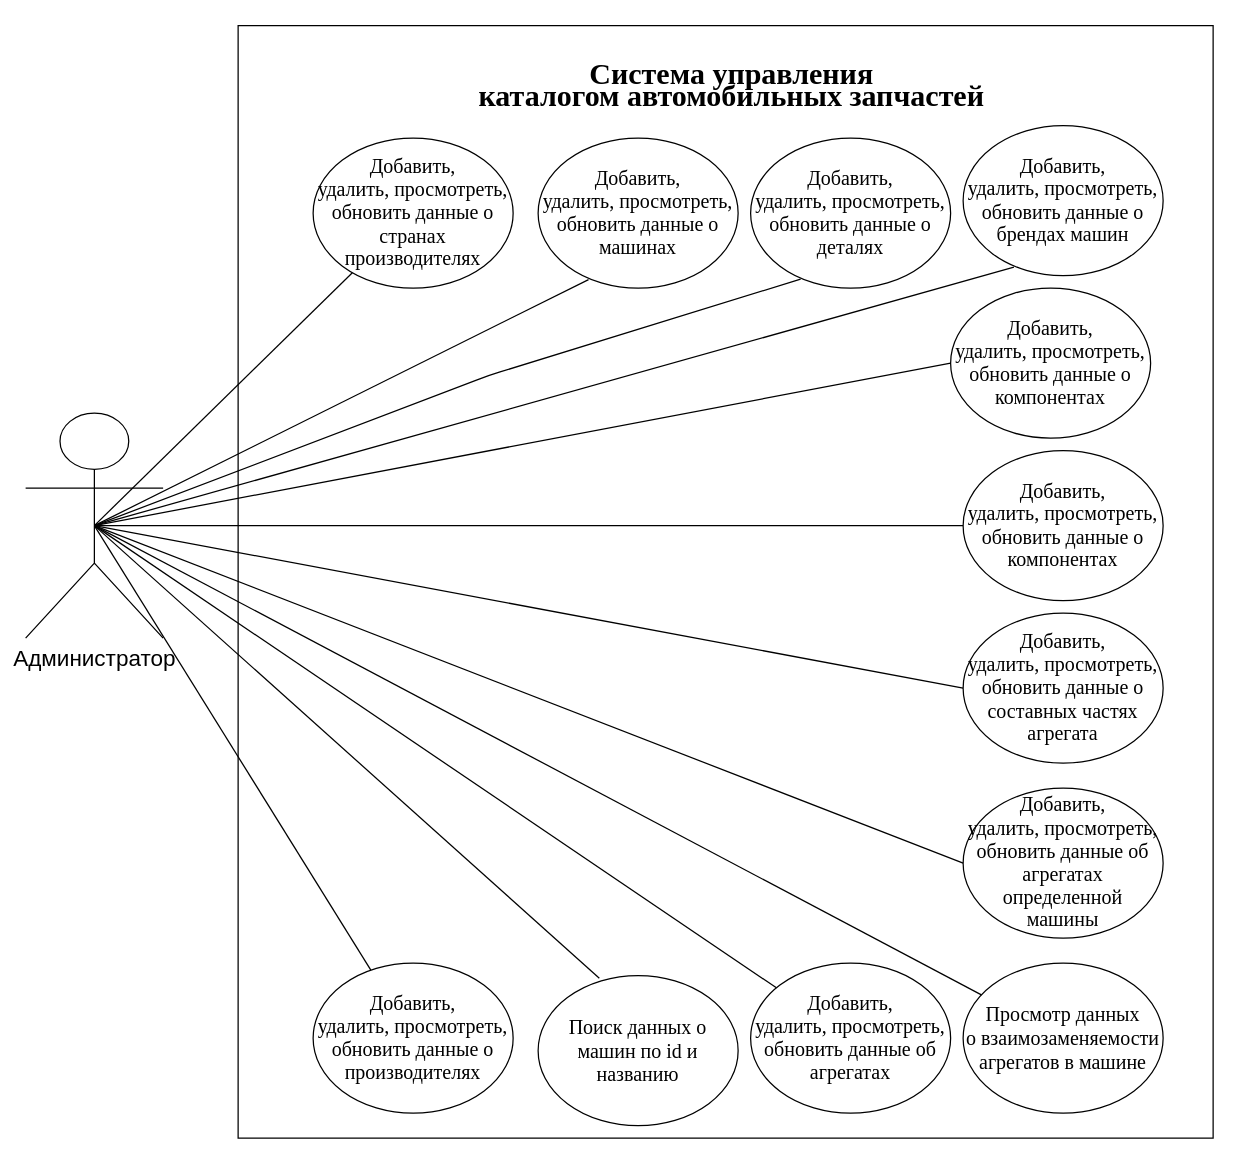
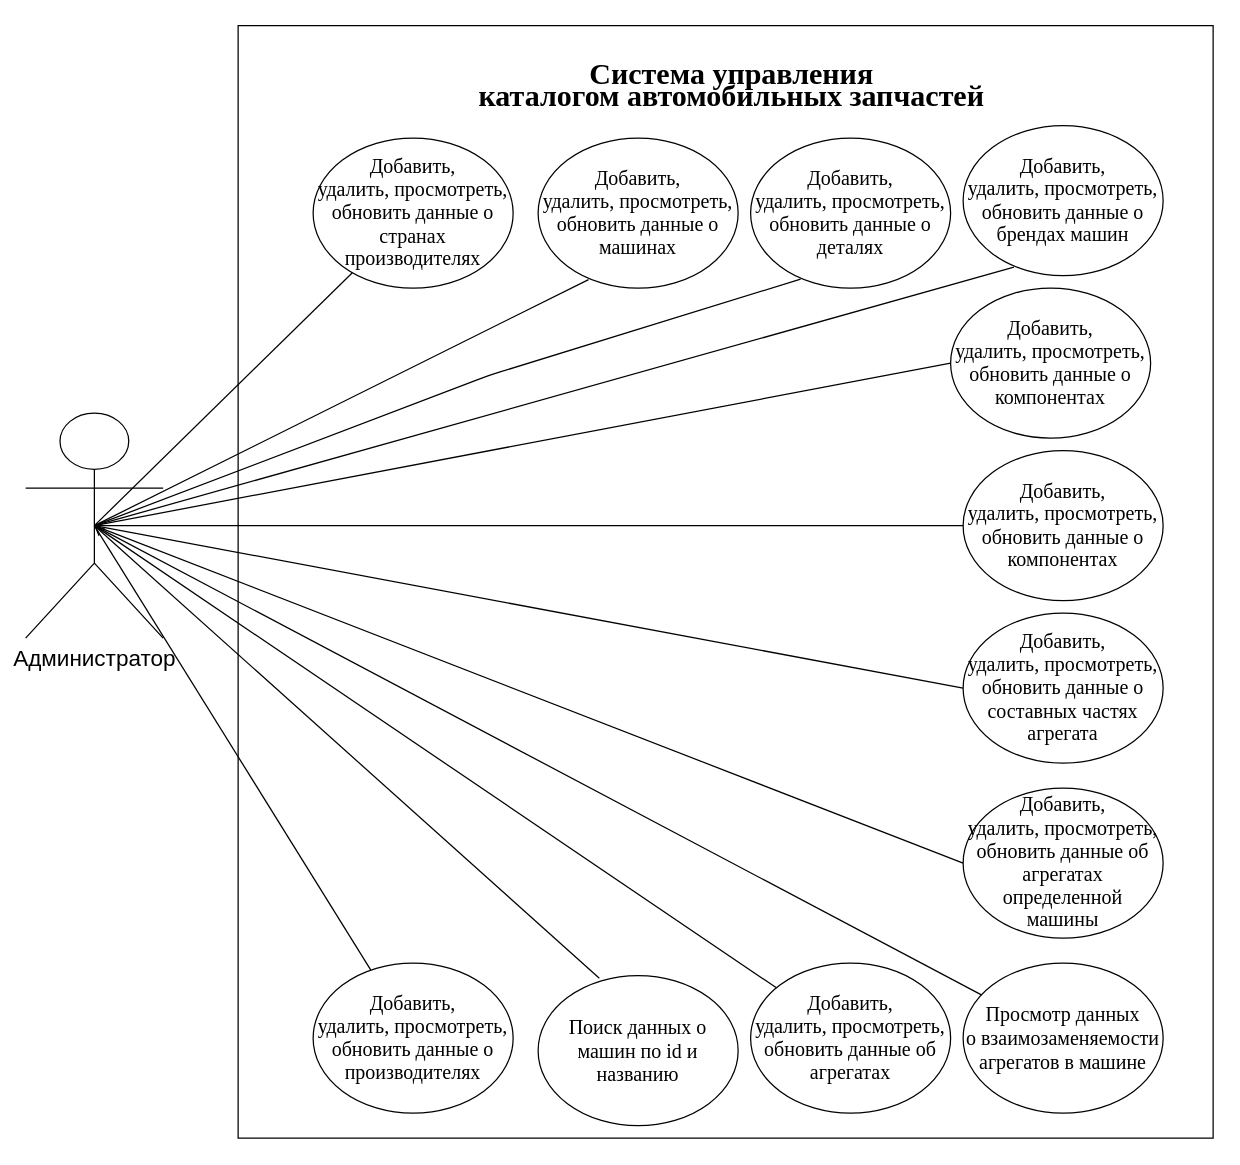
  <mxCell id="0" />
  <mxCell id="1" parent="0" />
  <mxCell id="2" value="" style="rounded=0;whiteSpace=wrap;html=1;" vertex="1" parent="1"><mxGeometry x="190" y="20" width="780" height="890" as="geometry" /></mxCell>
  <mxCell id="3" value="&lt;font style=&quot;font-size: 18px&quot;&gt;Администратор&lt;/font&gt;" style="shape=umlActor;verticalLabelPosition=bottom;verticalAlign=top;html=1;outlineConnect=0;" vertex="1" parent="1"><mxGeometry x="20" y="330" width="110" height="180" as="geometry" /></mxCell>
  <mxCell id="4" value="&lt;span lang=&quot;RU&quot; style=&quot;font-size: 12.0pt ; line-height: 115% ; font-family: &amp;#34;times new roman&amp;#34; , serif&quot;&gt;Добавить,&lt;br&gt;удалить, просмотреть, обновить данные о странах производителях&lt;/span&gt;" style="ellipse;whiteSpace=wrap;html=1;" vertex="1" parent="1"><mxGeometry x="250" y="110" width="160" height="120" as="geometry" /></mxCell>
  <mxCell id="5" value="&lt;span lang=&quot;RU&quot; style=&quot;font-size: 12.0pt ; line-height: 115% ; font-family: &amp;#34;times new roman&amp;#34; , serif&quot;&gt;Добавить,&lt;br&gt;удалить, просмотреть, обновить данные о брендах машин&lt;/span&gt;" style="ellipse;whiteSpace=wrap;html=1;" vertex="1" parent="1"><mxGeometry x="770" y="100" width="160" height="120" as="geometry" /></mxCell>
  <mxCell id="6" value="&lt;span lang=&quot;RU&quot; style=&quot;font-size: 12.0pt ; line-height: 115% ; font-family: &amp;#34;times new roman&amp;#34; , serif&quot;&gt;Добавить,&lt;br&gt;удалить, просмотреть, обновить данные о производителях&lt;/span&gt;" style="ellipse;whiteSpace=wrap;html=1;" vertex="1" parent="1"><mxGeometry x="250" y="770" width="160" height="120" as="geometry" /></mxCell>
  <mxCell id="7" value="&lt;span lang=&quot;RU&quot; style=&quot;font-size: 12.0pt ; line-height: 115% ; font-family: &amp;#34;times new roman&amp;#34; , serif&quot;&gt;Добавить,&lt;br&gt;удалить, просмотреть, обновить данные о машинах&lt;/span&gt;" style="ellipse;whiteSpace=wrap;html=1;" vertex="1" parent="1"><mxGeometry x="430" y="110" width="160" height="120" as="geometry" /></mxCell>
  <mxCell id="8" value="&lt;font face=&quot;times new roman, serif&quot;&gt;&lt;span style=&quot;font-size: 16px&quot;&gt;Поиск данных о машин по id и названию&lt;/span&gt;&lt;/font&gt;" style="ellipse;whiteSpace=wrap;html=1;" vertex="1" parent="1"><mxGeometry x="430" y="780" width="160" height="120" as="geometry" /></mxCell>
  <mxCell id="9" value="&lt;span lang=&quot;RU&quot; style=&quot;font-size: 12.0pt ; line-height: 115% ; font-family: &amp;#34;times new roman&amp;#34; , serif&quot;&gt;Добавить,&lt;br&gt;удалить, просмотреть, обновить данные об агрегатах&lt;/span&gt;" style="ellipse;whiteSpace=wrap;html=1;" vertex="1" parent="1"><mxGeometry x="600" y="770" width="160" height="120" as="geometry" /></mxCell>
  <mxCell id="10" value="&lt;span lang=&quot;RU&quot; style=&quot;font-size: 12.0pt ; line-height: 115% ; font-family: &amp;#34;times new roman&amp;#34; , serif&quot;&gt;Добавить,&lt;br&gt;удалить, просмотреть, обновить данные об агрегатах определенной &lt;br&gt;машины&lt;/span&gt;" style="ellipse;whiteSpace=wrap;html=1;" vertex="1" parent="1"><mxGeometry x="770" y="630" width="160" height="120" as="geometry" /></mxCell>
  <mxCell id="11" value="&lt;span lang=&quot;RU&quot; style=&quot;font-size: 12.0pt ; line-height: 115% ; font-family: &amp;#34;times new roman&amp;#34; , serif&quot;&gt;Добавить,&lt;br&gt;удалить, просмотреть, обновить данные о деталях&lt;/span&gt;" style="ellipse;whiteSpace=wrap;html=1;" vertex="1" parent="1"><mxGeometry x="600" y="110" width="160" height="120" as="geometry" /></mxCell>
  <mxCell id="12" value="&lt;span lang=&quot;RU&quot; style=&quot;font-size: 12.0pt ; line-height: 115% ; font-family: &amp;#34;times new roman&amp;#34; , serif&quot;&gt;Добавить,&lt;br&gt;удалить, просмотреть, обновить данные о компонентах&lt;/span&gt;" style="ellipse;whiteSpace=wrap;html=1;" vertex="1" parent="1"><mxGeometry x="760" y="230" width="160" height="120" as="geometry" /></mxCell>
  <mxCell id="13" value="&lt;span lang=&quot;RU&quot; style=&quot;font-size: 12.0pt ; line-height: 115% ; font-family: &amp;#34;times new roman&amp;#34; , serif&quot;&gt;Добавить,&lt;br&gt;удалить, просмотреть, обновить данные о компонентах&lt;/span&gt;" style="ellipse;whiteSpace=wrap;html=1;" vertex="1" parent="1"><mxGeometry x="770" y="360" width="160" height="120" as="geometry" /></mxCell>
  <mxCell id="14" value="&lt;span lang=&quot;RU&quot; style=&quot;font-size: 12.0pt ; line-height: 115% ; font-family: &amp;#34;times new roman&amp;#34; , serif&quot;&gt;Добавить,&lt;br&gt;удалить, просмотреть, обновить данные о составных частях агрегата&lt;/span&gt;" style="ellipse;whiteSpace=wrap;html=1;" vertex="1" parent="1"><mxGeometry x="770" y="490" width="160" height="120" as="geometry" /></mxCell>
  <mxCell id="15" value="&lt;font face=&quot;times new roman, serif&quot;&gt;&lt;span style=&quot;font-size: 16px&quot;&gt;Просмотр данных о&amp;nbsp;&lt;/span&gt;&lt;/font&gt;&lt;span lang=&quot;RU&quot; style=&quot;font-size: 12.0pt ; line-height: 115% ; font-family: &amp;#34;times new roman&amp;#34; , serif&quot;&gt;взаимозаменяемости&lt;br/&gt;агрегатов в машине&lt;/span&gt;" style="ellipse;whiteSpace=wrap;html=1;" vertex="1" parent="1"><mxGeometry x="770" y="770" width="160" height="120" as="geometry" /></mxCell>
  <mxCell id="16" value="" style="endArrow=none;html=1;entryX=0;entryY=0.5;entryDx=0;entryDy=0;exitX=0.5;exitY=0.5;exitDx=0;exitDy=0;exitPerimeter=0;" edge="1" parent="1" source="3" target="13"><mxGeometry width="50" height="50" relative="1" as="geometry"><mxPoint x="130" y="580" as="sourcePoint" /><mxPoint x="180" y="530" as="targetPoint" /></mxGeometry></mxCell>
  <mxCell id="17" value="" style="endArrow=none;html=1;entryX=0.5;entryY=0.5;entryDx=0;entryDy=0;entryPerimeter=0;exitX=0;exitY=0.5;exitDx=0;exitDy=0;fontStyle=1" edge="1" parent="1" source="14" target="3"><mxGeometry width="50" height="50" relative="1" as="geometry"><mxPoint x="790" y="435" as="sourcePoint" /><mxPoint x="125" y="445" as="targetPoint" /><Array as="points" /></mxGeometry></mxCell>
  <mxCell id="18" value="" style="endArrow=none;html=1;entryX=0.5;entryY=0.5;entryDx=0;entryDy=0;entryPerimeter=0;exitX=0;exitY=0.5;exitDx=0;exitDy=0;" edge="1" parent="1" source="12" target="3"><mxGeometry width="50" height="50" relative="1" as="geometry"><mxPoint x="800" y="445" as="sourcePoint" /><mxPoint x="135" y="455" as="targetPoint" /><Array as="points" /></mxGeometry></mxCell>
  <mxCell id="19" value="" style="endArrow=none;html=1;entryX=0.5;entryY=0.5;entryDx=0;entryDy=0;entryPerimeter=0;exitX=0.254;exitY=0.944;exitDx=0;exitDy=0;exitPerimeter=0;" edge="1" parent="1" source="5" target="3"><mxGeometry width="50" height="50" relative="1" as="geometry"><mxPoint x="810" y="455" as="sourcePoint" /><mxPoint x="145" y="465" as="targetPoint" /><Array as="points" /></mxGeometry></mxCell>
  <mxCell id="20" value="" style="endArrow=none;html=1;entryX=0.5;entryY=0.5;entryDx=0;entryDy=0;entryPerimeter=0;exitX=0.25;exitY=0.94;exitDx=0;exitDy=0;exitPerimeter=0;" edge="1" parent="1" source="11" target="3"><mxGeometry width="50" height="50" relative="1" as="geometry"><mxPoint x="820" y="465" as="sourcePoint" /><mxPoint x="155" y="475" as="targetPoint" /><Array as="points"><mxPoint x="390" y="300" /></Array></mxGeometry></mxCell>
  <mxCell id="21" value="" style="endArrow=none;html=1;exitX=0.252;exitY=0.943;exitDx=0;exitDy=0;exitPerimeter=0;entryX=0.5;entryY=0.5;entryDx=0;entryDy=0;entryPerimeter=0;" edge="1" parent="1" source="7" target="3"><mxGeometry width="50" height="50" relative="1" as="geometry"><mxPoint x="650" y="232.8" as="sourcePoint" /><mxPoint x="80" y="420" as="targetPoint" /><Array as="points" /></mxGeometry></mxCell>
  <mxCell id="22" value="" style="endArrow=none;html=1;" edge="1" parent="1" source="4"><mxGeometry width="50" height="50" relative="1" as="geometry"><mxPoint x="660" y="242.8" as="sourcePoint" /><mxPoint x="75" y="420" as="targetPoint" /><Array as="points" /></mxGeometry></mxCell>
  <mxCell id="23" value="" style="endArrow=none;html=1;entryX=0.5;entryY=0.5;entryDx=0;entryDy=0;entryPerimeter=0;exitX=0;exitY=0.5;exitDx=0;exitDy=0;fontStyle=1" edge="1" parent="1" source="10" target="3"><mxGeometry width="50" height="50" relative="1" as="geometry"><mxPoint x="780" y="560" as="sourcePoint" /><mxPoint x="85" y="430" as="targetPoint" /><Array as="points" /></mxGeometry></mxCell>
  <mxCell id="24" value="" style="endArrow=none;html=1;entryX=0.5;entryY=0.5;entryDx=0;entryDy=0;entryPerimeter=0;fontStyle=1" edge="1" parent="1" source="15" target="3"><mxGeometry width="50" height="50" relative="1" as="geometry"><mxPoint x="790" y="570" as="sourcePoint" /><mxPoint x="95" y="440" as="targetPoint" /><Array as="points" /></mxGeometry></mxCell>
  <mxCell id="25" value="" style="endArrow=none;html=1;entryX=0.5;entryY=0.5;entryDx=0;entryDy=0;entryPerimeter=0;fontStyle=1" edge="1" parent="1" source="9" target="3"><mxGeometry width="50" height="50" relative="1" as="geometry"><mxPoint x="794.571" y="805.475" as="sourcePoint" /><mxPoint x="85" y="430" as="targetPoint" /><Array as="points" /></mxGeometry></mxCell>
- <mxCell id="26" value="" style="endArrow=none;html=1;entryX=0.5;entryY=0.5;entryDx=0;entryDy=0;entryPerimeter=0;fontStyle=1;exitX=0.306;exitY=0.017;exitDx=0;exitDy=0;exitPerimeter=0;" edge="1" parent="1" source="8" target="3"><mxGeometry width="50" height="50" relative="1" as="geometry"><mxPoint x="804.571" y="815.475" as="sourcePoint" /><mxPoint x="95" y="440" as="targetPoint" /><Array as="points" /></mxGeometry></mxCell>
+ <mxCell id="26" value="" style="endArrow=open;html=1;entryX=0.5;entryY=0.5;entryDx=0;entryDy=0;entryPerimeter=0;fontStyle=1;exitX=0.306;exitY=0.017;exitDx=0;exitDy=0;exitPerimeter=0;" edge="1" parent="1" source="8" target="3"><mxGeometry width="50" height="50" relative="1" as="geometry"><mxPoint x="804.571" y="815.475" as="sourcePoint" /><mxPoint x="95" y="440" as="targetPoint" /><Array as="points" /></mxGeometry></mxCell>
  <mxCell id="27" value="" style="endArrow=none;html=1;entryX=0.5;entryY=0.5;entryDx=0;entryDy=0;entryPerimeter=0;fontStyle=1;" edge="1" parent="1" source="6" target="3"><mxGeometry width="50" height="50" relative="1" as="geometry"><mxPoint x="488.96" y="782.04" as="sourcePoint" /><mxPoint x="85" y="430" as="targetPoint" /><Array as="points" /></mxGeometry></mxCell>
  <mxCell id="28" value="&lt;b&gt;&lt;span lang=&quot;RU&quot; style=&quot;line-height: 115% ; font-family: &amp;#34;times new roman&amp;#34; , serif&quot;&gt;&lt;font style=&quot;font-size: 24px&quot;&gt;Система управления&lt;br&gt;каталогом автомобильных запчастей&lt;/font&gt;&lt;/span&gt;&lt;/b&gt;" style="text;html=1;strokeColor=none;fillColor=none;align=center;verticalAlign=middle;whiteSpace=wrap;rounded=0;" vertex="1" parent="1"><mxGeometry x="230" y="30" width="710" height="80" as="geometry" /></mxCell>
